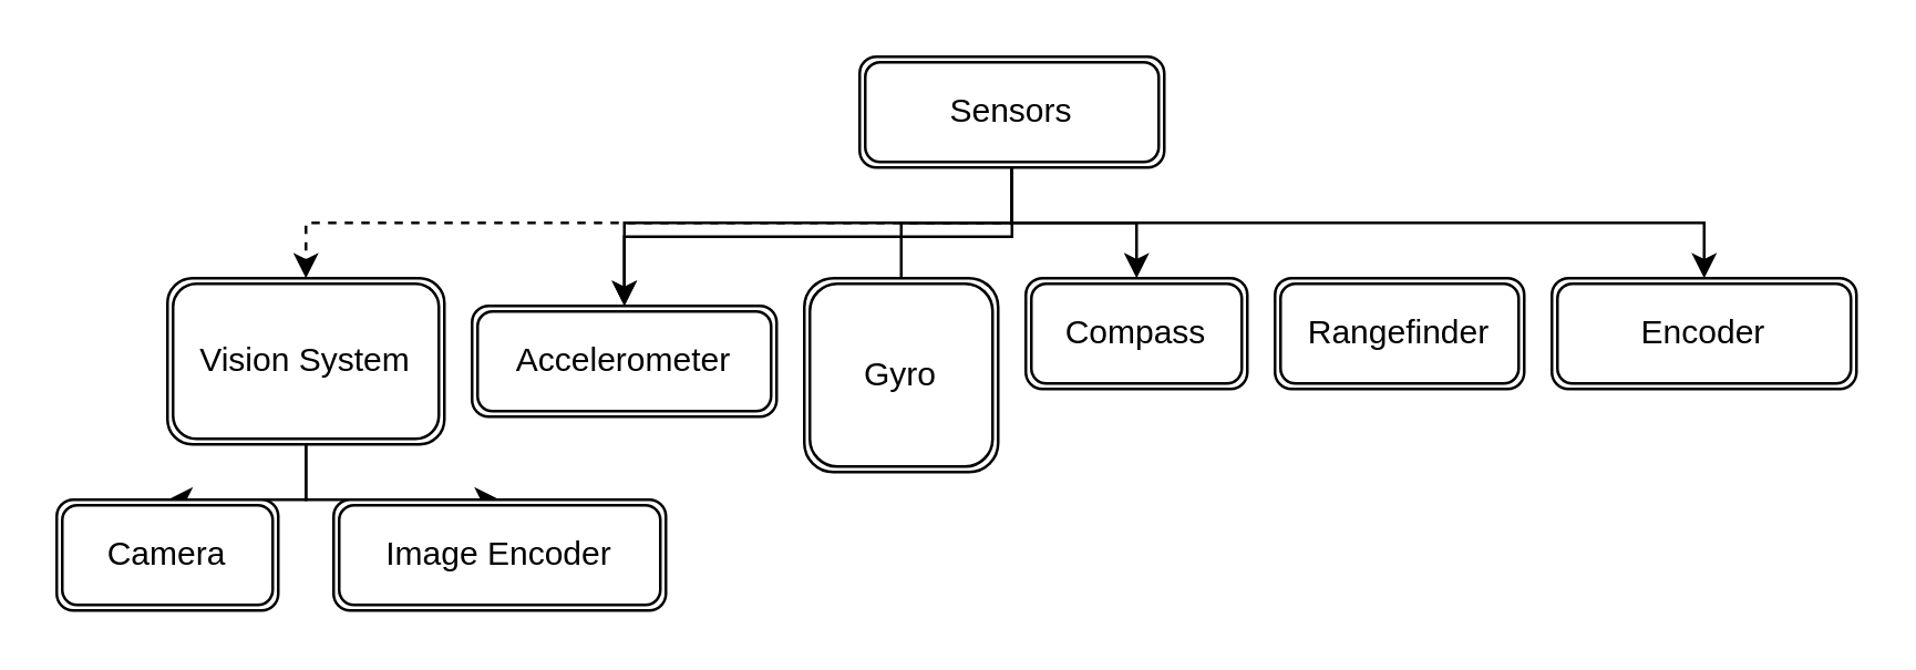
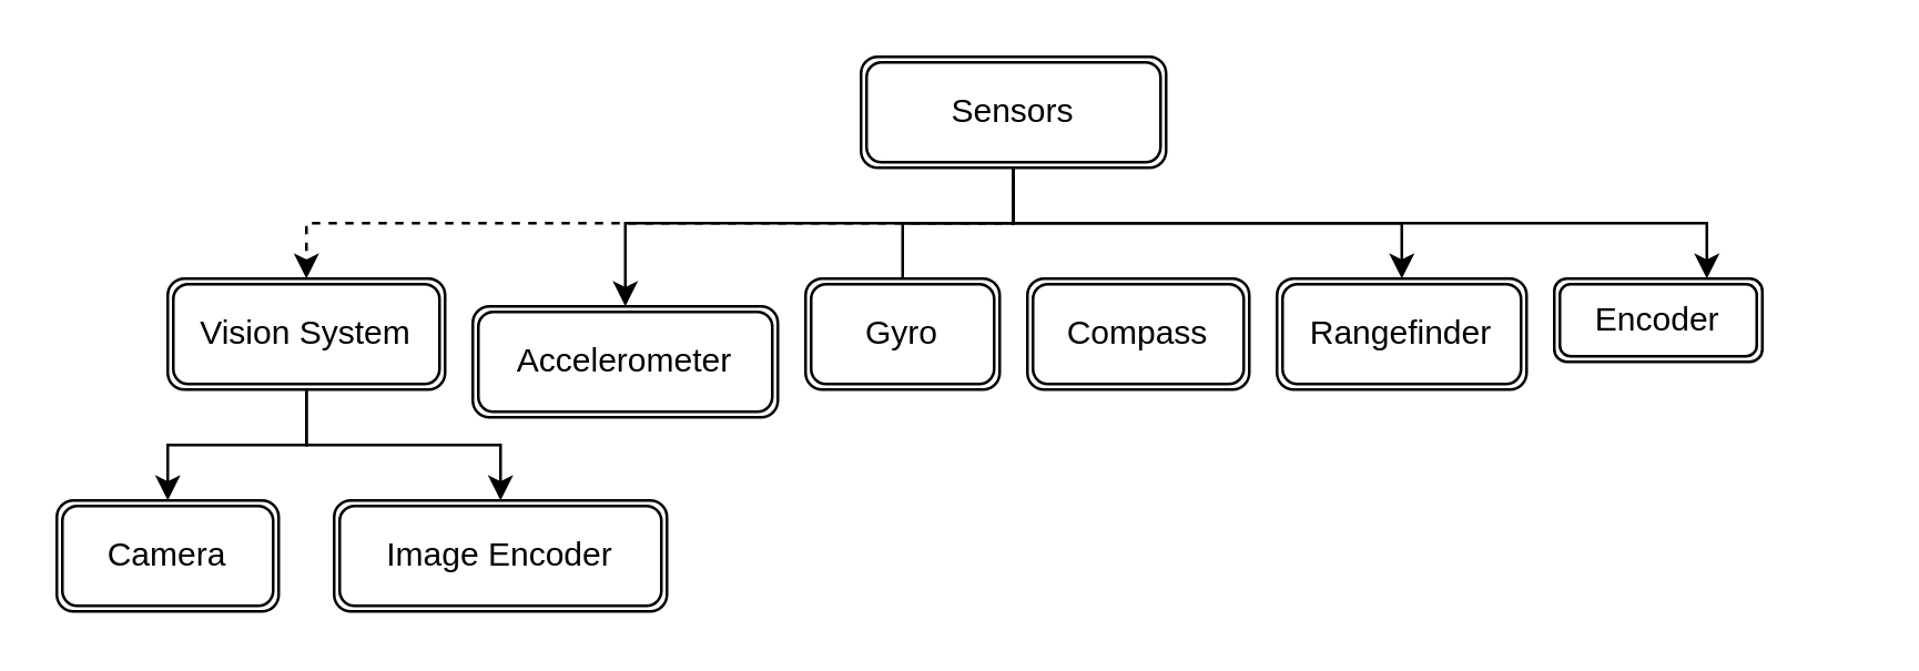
  <mxCell id="0" />
  <mxCell id="1" parent="0" />
  <mxCell id="2" style="edgeStyle=orthogonalEdgeStyle;rounded=0;orthogonalLoop=1;jettySize=auto;html=1;exitX=0.5;exitY=1;exitDx=0;exitDy=0;dashed=1;" edge="1" parent="1" source="8" target="11"><mxGeometry relative="1" as="geometry" /></mxCell>
  <mxCell id="3" style="edgeStyle=orthogonalEdgeStyle;rounded=0;orthogonalLoop=1;jettySize=auto;html=1;" edge="1" parent="1" target="14"><mxGeometry relative="1" as="geometry"><mxPoint x="365" y="60" as="sourcePoint" /><Array as="points"><mxPoint x="365" y="80" /><mxPoint x="225" y="80" /></Array></mxGeometry></mxCell>
  <mxCell id="4" style="edgeStyle=orthogonalEdgeStyle;rounded=0;orthogonalLoop=1;jettySize=auto;html=1;endArrow=none;" edge="1" parent="1" source="8" target="15"><mxGeometry relative="1" as="geometry" /></mxCell>
- <mxCell id="5" style="edgeStyle=orthogonalEdgeStyle;rounded=0;orthogonalLoop=1;jettySize=auto;html=1;" edge="1" parent="1" source="8" target="16"><mxGeometry relative="1" as="geometry" /></mxCell>
- <mxCell id="6" style="edgeStyle=orthogonalEdgeStyle;rounded=0;orthogonalLoop=1;jettySize=auto;html=1;exitX=0.5;exitY=1;exitDx=0;exitDy=0;" edge="1" parent="1" source="8" target="14"><mxGeometry relative="1" as="geometry"><mxPoint x="380" y="80" as="sourcePoint" /></mxGeometry></mxCell>
+ <mxCell id="6" style="edgeStyle=orthogonalEdgeStyle;rounded=0;orthogonalLoop=1;jettySize=auto;html=1;exitX=0.5;exitY=1;exitDx=0;exitDy=0;" edge="1" parent="1" source="8" target="17"><mxGeometry relative="1" as="geometry"><mxPoint x="380" y="80" as="sourcePoint" /></mxGeometry></mxCell>
  <mxCell id="7" style="edgeStyle=orthogonalEdgeStyle;rounded=0;orthogonalLoop=1;jettySize=auto;html=1;" edge="1" parent="1" target="18"><mxGeometry relative="1" as="geometry"><mxPoint x="365" y="60" as="sourcePoint" /><Array as="points"><mxPoint x="365" y="80" /><mxPoint x="615" y="80" /></Array></mxGeometry></mxCell>
  <mxCell id="8" value="Sensors" style="shape=ext;double=1;rounded=1;whiteSpace=wrap;html=1;" vertex="1" parent="1"><mxGeometry x="310" y="20" width="110" height="40" as="geometry" /></mxCell>
  <mxCell id="9" value="" style="edgeStyle=orthogonalEdgeStyle;rounded=0;orthogonalLoop=1;jettySize=auto;html=1;" edge="1" parent="1" source="11" target="13"><mxGeometry relative="1" as="geometry" /></mxCell>
  <mxCell id="10" value="" style="edgeStyle=orthogonalEdgeStyle;rounded=0;orthogonalLoop=1;jettySize=auto;html=1;" edge="1" parent="1" source="11" target="12"><mxGeometry relative="1" as="geometry" /></mxCell>
- <mxCell id="11" value="Vision System" style="shape=ext;double=1;rounded=1;whiteSpace=wrap;html=1;" vertex="1" parent="1"><mxGeometry x="60" y="100" width="100" height="60" as="geometry" /></mxCell>
+ <mxCell id="11" value="Vision System" style="shape=ext;double=1;rounded=1;whiteSpace=wrap;html=1;" vertex="1" parent="1"><mxGeometry x="60" y="100" width="100" height="40" as="geometry" /></mxCell>
  <mxCell id="12" value="Image Encoder" style="shape=ext;double=1;rounded=1;whiteSpace=wrap;html=1;" vertex="1" parent="1"><mxGeometry x="120" y="180" width="120" height="40" as="geometry" /></mxCell>
  <mxCell id="13" value="Camera" style="shape=ext;double=1;rounded=1;whiteSpace=wrap;html=1;" vertex="1" parent="1"><mxGeometry x="20" y="180" width="80" height="40" as="geometry" /></mxCell>
  <mxCell id="14" value="Accelerometer" style="shape=ext;double=1;rounded=1;whiteSpace=wrap;html=1;" vertex="1" parent="1"><mxGeometry x="170" y="110" width="110" height="40" as="geometry" /></mxCell>
- <mxCell id="15" value="Gyro" style="shape=ext;double=1;rounded=1;whiteSpace=wrap;html=1;" vertex="1" parent="1"><mxGeometry x="290" y="100" width="70" height="70" as="geometry" /></mxCell>
+ <mxCell id="15" value="Gyro" style="shape=ext;double=1;rounded=1;whiteSpace=wrap;html=1;" vertex="1" parent="1"><mxGeometry x="290" y="100" width="70" height="40" as="geometry" /></mxCell>
  <mxCell id="16" value="Compass" style="shape=ext;double=1;rounded=1;whiteSpace=wrap;html=1;" vertex="1" parent="1"><mxGeometry x="370" y="100" width="80" height="40" as="geometry" /></mxCell>
  <mxCell id="17" value="Rangefinder" style="shape=ext;double=1;rounded=1;whiteSpace=wrap;html=1;" vertex="1" parent="1"><mxGeometry x="460" y="100" width="90" height="40" as="geometry" /></mxCell>
- <mxCell id="18" value="Encoder" style="shape=ext;double=1;rounded=1;whiteSpace=wrap;html=1;" vertex="1" parent="1"><mxGeometry x="560" y="100" width="110" height="40" as="geometry" /></mxCell>
+ <mxCell id="18" value="Encoder" style="shape=ext;double=1;rounded=1;whiteSpace=wrap;html=1;" vertex="1" parent="1"><mxGeometry x="560" y="100" width="75" height="30" as="geometry" /></mxCell>
